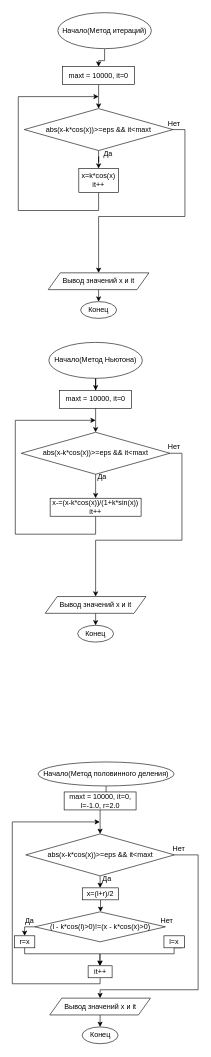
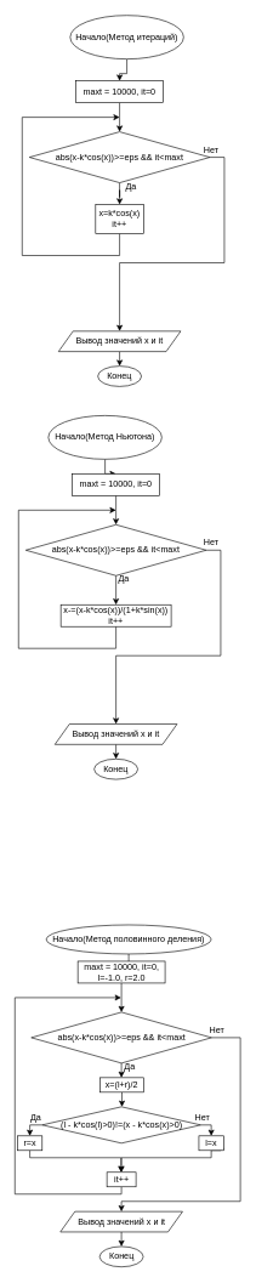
  <mxCell id="0" />
  <mxCell id="1" parent="0" />
  <mxCell id="2" value="" style="edgeStyle=orthogonalEdgeStyle;rounded=0;orthogonalLoop=1;jettySize=auto;html=1;" edge="1" parent="1" source="3" target="5"><mxGeometry relative="1" as="geometry" /></mxCell>
  <mxCell id="3" value="Начало(Метод итераций)" style="ellipse;whiteSpace=wrap;html=1;" vertex="1" parent="1"><mxGeometry x="96" y="20" width="156" height="60" as="geometry" /></mxCell>
  <mxCell id="4" value="" style="edgeStyle=orthogonalEdgeStyle;rounded=0;orthogonalLoop=1;jettySize=auto;html=1;" edge="1" parent="1" source="5" target="8"><mxGeometry relative="1" as="geometry" /></mxCell>
  <mxCell id="5" value="maxt = 10000, it=0" style="whiteSpace=wrap;html=1;" vertex="1" parent="1"><mxGeometry x="104" y="110" width="120" height="30" as="geometry" /></mxCell>
  <mxCell id="6" value="" style="edgeStyle=orthogonalEdgeStyle;rounded=0;orthogonalLoop=1;jettySize=auto;html=1;" edge="1" parent="1" source="8" target="10"><mxGeometry relative="1" as="geometry" /></mxCell>
  <mxCell id="7" style="edgeStyle=orthogonalEdgeStyle;rounded=0;orthogonalLoop=1;jettySize=auto;html=1;exitX=1;exitY=0.5;exitDx=0;exitDy=0;" edge="1" parent="1" source="8"><mxGeometry relative="1" as="geometry"><mxPoint x="164" y="454" as="targetPoint" /><Array as="points"><mxPoint x="308" y="215" /><mxPoint x="308" y="360" /><mxPoint x="164" y="360" /></Array></mxGeometry></mxCell>
  <mxCell id="8" value="abs(x-k*cos(x))&amp;gt;=eps &amp;amp;&amp;amp; it&amp;lt;maxt" style="rhombus;whiteSpace=wrap;html=1;" vertex="1" parent="1"><mxGeometry x="40" y="180" width="248" height="70" as="geometry" /></mxCell>
  <mxCell id="9" style="edgeStyle=orthogonalEdgeStyle;rounded=0;orthogonalLoop=1;jettySize=auto;html=1;exitX=0.5;exitY=1;exitDx=0;exitDy=0;" edge="1" parent="1" source="10"><mxGeometry relative="1" as="geometry"><mxPoint x="164" y="160" as="targetPoint" /><Array as="points"><mxPoint x="164" y="350" /><mxPoint x="30" y="350" /><mxPoint x="30" y="160" /></Array></mxGeometry></mxCell>
  <mxCell id="10" value="x=k*cos(x)&lt;br&gt;it++" style="whiteSpace=wrap;html=1;" vertex="1" parent="1"><mxGeometry x="131" y="280" width="66" height="40" as="geometry" /></mxCell>
  <mxCell id="11" style="edgeStyle=orthogonalEdgeStyle;rounded=0;orthogonalLoop=1;jettySize=auto;html=1;exitX=0.5;exitY=1;exitDx=0;exitDy=0;" edge="1" parent="1" source="12"><mxGeometry relative="1" as="geometry"><mxPoint x="164" y="502" as="targetPoint" /></mxGeometry></mxCell>
  <mxCell id="12" value="Вывод значений x и it" style="shape=parallelogram;perimeter=parallelogramPerimeter;whiteSpace=wrap;html=1;fixedSize=1;" vertex="1" parent="1"><mxGeometry x="80" y="454" width="168" height="28" as="geometry" /></mxCell>
  <mxCell id="13" value="Конец" style="ellipse;whiteSpace=wrap;html=1;" vertex="1" parent="1"><mxGeometry x="134" y="502" width="60" height="28" as="geometry" /></mxCell>
  <mxCell id="14" value="" style="edgeStyle=orthogonalEdgeStyle;rounded=0;orthogonalLoop=1;jettySize=auto;html=1;" edge="1" parent="1" source="15" target="17"><mxGeometry relative="1" as="geometry" /></mxCell>
- <mxCell id="15" value="Начало(Метод Ньютона)" style="ellipse;whiteSpace=wrap;html=1;" vertex="1" parent="1"><mxGeometry x="81" y="570" width="156" height="60" as="geometry" /></mxCell>
+ <mxCell id="15" value="Начало(Метод Ньютона)" style="ellipse;whiteSpace=wrap;html=1;" vertex="1" parent="1"><mxGeometry x="66" y="570" width="156" height="60" as="geometry" /></mxCell>
  <mxCell id="16" value="" style="edgeStyle=orthogonalEdgeStyle;rounded=0;orthogonalLoop=1;jettySize=auto;html=1;" edge="1" parent="1" source="17" target="20"><mxGeometry relative="1" as="geometry" /></mxCell>
  <mxCell id="17" value="maxt = 10000, it=0" style="whiteSpace=wrap;html=1;" vertex="1" parent="1"><mxGeometry x="99" y="650" width="120" height="30" as="geometry" /></mxCell>
  <mxCell id="18" value="" style="edgeStyle=orthogonalEdgeStyle;rounded=0;orthogonalLoop=1;jettySize=auto;html=1;" edge="1" parent="1" source="20" target="22"><mxGeometry relative="1" as="geometry" /></mxCell>
  <mxCell id="19" style="edgeStyle=orthogonalEdgeStyle;rounded=0;orthogonalLoop=1;jettySize=auto;html=1;exitX=1;exitY=0.5;exitDx=0;exitDy=0;" edge="1" parent="1" source="20"><mxGeometry relative="1" as="geometry"><mxPoint x="159" y="994" as="targetPoint" /><Array as="points"><mxPoint x="303" y="755" /><mxPoint x="303" y="900" /><mxPoint x="159" y="900" /></Array></mxGeometry></mxCell>
  <mxCell id="20" value="abs(x-k*cos(x))&amp;gt;=eps &amp;amp;&amp;amp; it&amp;lt;maxt" style="rhombus;whiteSpace=wrap;html=1;" vertex="1" parent="1"><mxGeometry x="35" y="720" width="248" height="70" as="geometry" /></mxCell>
  <mxCell id="21" style="edgeStyle=orthogonalEdgeStyle;rounded=0;orthogonalLoop=1;jettySize=auto;html=1;exitX=0.5;exitY=1;exitDx=0;exitDy=0;" edge="1" parent="1" source="22"><mxGeometry relative="1" as="geometry"><mxPoint x="159" y="700" as="targetPoint" /><Array as="points"><mxPoint x="159" y="890" /><mxPoint x="25" y="890" /><mxPoint x="25" y="700" /></Array></mxGeometry></mxCell>
  <mxCell id="22" value="x-=(x-k*cos(x))/(1+k*sin(x))&lt;br&gt;it++" style="whiteSpace=wrap;html=1;" vertex="1" parent="1"><mxGeometry x="83.13" y="830" width="151.75" height="30" as="geometry" /></mxCell>
  <mxCell id="23" style="edgeStyle=orthogonalEdgeStyle;rounded=0;orthogonalLoop=1;jettySize=auto;html=1;exitX=0.5;exitY=1;exitDx=0;exitDy=0;" edge="1" parent="1" source="24"><mxGeometry relative="1" as="geometry"><mxPoint x="159" y="1042" as="targetPoint" /></mxGeometry></mxCell>
  <mxCell id="24" value="Вывод значений x и it" style="shape=parallelogram;perimeter=parallelogramPerimeter;whiteSpace=wrap;html=1;fixedSize=1;" vertex="1" parent="1"><mxGeometry x="75" y="994" width="168" height="28" as="geometry" /></mxCell>
  <mxCell id="25" value="Конец" style="ellipse;whiteSpace=wrap;html=1;" vertex="1" parent="1"><mxGeometry x="129" y="1042" width="60" height="28" as="geometry" /></mxCell>
  <mxCell id="26" value="Да" style="text;html=1;strokeColor=none;fillColor=none;align=center;verticalAlign=middle;whiteSpace=wrap;rounded=0;" vertex="1" parent="1"><mxGeometry x="150" y="240" width="60" height="30" as="geometry" /></mxCell>
  <mxCell id="27" value="Нет" style="text;html=1;strokeColor=none;fillColor=none;align=center;verticalAlign=middle;whiteSpace=wrap;rounded=0;" vertex="1" parent="1"><mxGeometry x="260" y="190" width="60" height="30" as="geometry" /></mxCell>
  <mxCell id="28" value="Да" style="text;html=1;strokeColor=none;fillColor=none;align=center;verticalAlign=middle;whiteSpace=wrap;rounded=0;" vertex="1" parent="1"><mxGeometry x="140" y="780" width="60" height="30" as="geometry" /></mxCell>
  <mxCell id="29" value="Нет" style="text;html=1;strokeColor=none;fillColor=none;align=center;verticalAlign=middle;whiteSpace=wrap;rounded=0;" vertex="1" parent="1"><mxGeometry x="260" y="730" width="60" height="30" as="geometry" /></mxCell>
  <mxCell id="30" value="" style="edgeStyle=orthogonalEdgeStyle;rounded=0;orthogonalLoop=1;jettySize=auto;html=1;" edge="1" source="31" target="33" parent="1"><mxGeometry relative="1" as="geometry" /></mxCell>
  <mxCell id="31" value="Начало(Метод половинного деления)" style="ellipse;whiteSpace=wrap;html=1;" vertex="1" parent="1"><mxGeometry x="63" y="1270" width="227" height="40" as="geometry" /></mxCell>
  <mxCell id="32" value="" style="edgeStyle=orthogonalEdgeStyle;rounded=0;orthogonalLoop=1;jettySize=auto;html=1;" edge="1" source="33" target="36" parent="1"><mxGeometry relative="1" as="geometry" /></mxCell>
  <mxCell id="33" value="maxt = 10000, it=0, l=-1.0, r=2.0" style="whiteSpace=wrap;html=1;" vertex="1" parent="1"><mxGeometry x="106.5" y="1320" width="120" height="30" as="geometry" /></mxCell>
  <mxCell id="34" value="" style="edgeStyle=orthogonalEdgeStyle;rounded=0;orthogonalLoop=1;jettySize=auto;html=1;" edge="1" source="36" target="38" parent="1"><mxGeometry relative="1" as="geometry" /></mxCell>
  <mxCell id="35" style="edgeStyle=orthogonalEdgeStyle;rounded=0;orthogonalLoop=1;jettySize=auto;html=1;exitX=1;exitY=0.5;exitDx=0;exitDy=0;" edge="1" source="36" parent="1"><mxGeometry relative="1" as="geometry"><mxPoint x="166.5" y="1664" as="targetPoint" /><Array as="points"><mxPoint x="330" y="1425" /><mxPoint x="330" y="1650" /><mxPoint x="166" y="1650" /></Array></mxGeometry></mxCell>
  <mxCell id="36" value="abs(x-k*cos(x))&amp;gt;=eps &amp;amp;&amp;amp; it&amp;lt;maxt" style="rhombus;whiteSpace=wrap;html=1;" vertex="1" parent="1"><mxGeometry x="42.5" y="1390" width="248" height="70" as="geometry" /></mxCell>
  <mxCell id="37" value="" style="edgeStyle=orthogonalEdgeStyle;rounded=0;orthogonalLoop=1;jettySize=auto;html=1;" edge="1" parent="1" source="38" target="46"><mxGeometry relative="1" as="geometry" /></mxCell>
  <mxCell id="38" value="x=(l+r)/2" style="whiteSpace=wrap;html=1;" vertex="1" parent="1"><mxGeometry x="137.25" y="1480" width="59.75" height="20" as="geometry" /></mxCell>
  <mxCell id="39" style="edgeStyle=orthogonalEdgeStyle;rounded=0;orthogonalLoop=1;jettySize=auto;html=1;exitX=0.5;exitY=1;exitDx=0;exitDy=0;" edge="1" source="40" parent="1"><mxGeometry relative="1" as="geometry"><mxPoint x="166.5" y="1712" as="targetPoint" /></mxGeometry></mxCell>
  <mxCell id="40" value="Вывод значений x и it" style="shape=parallelogram;perimeter=parallelogramPerimeter;whiteSpace=wrap;html=1;fixedSize=1;" vertex="1" parent="1"><mxGeometry x="82.5" y="1664" width="168" height="28" as="geometry" /></mxCell>
  <mxCell id="41" value="Конец" style="ellipse;whiteSpace=wrap;html=1;" vertex="1" parent="1"><mxGeometry x="136.5" y="1712" width="60" height="28" as="geometry" /></mxCell>
  <mxCell id="42" value="Да" style="text;html=1;strokeColor=none;fillColor=none;align=center;verticalAlign=middle;whiteSpace=wrap;rounded=0;" vertex="1" parent="1"><mxGeometry x="147.5" y="1450" width="60" height="30" as="geometry" /></mxCell>
  <mxCell id="43" value="Нет" style="text;html=1;strokeColor=none;fillColor=none;align=center;verticalAlign=middle;whiteSpace=wrap;rounded=0;" vertex="1" parent="1"><mxGeometry x="267.5" y="1400" width="60" height="30" as="geometry" /></mxCell>
  <mxCell id="44" style="edgeStyle=orthogonalEdgeStyle;rounded=0;orthogonalLoop=1;jettySize=auto;html=1;exitX=0;exitY=0.5;exitDx=0;exitDy=0;entryX=0.5;entryY=0;entryDx=0;entryDy=0;" edge="1" parent="1" source="46" target="48"><mxGeometry relative="1" as="geometry" /></mxCell>
+ <mxCell id="45" style="edgeStyle=orthogonalEdgeStyle;rounded=0;orthogonalLoop=1;jettySize=auto;html=1;exitX=1;exitY=0.5;exitDx=0;exitDy=0;entryX=0.5;entryY=0;entryDx=0;entryDy=0;" edge="1" parent="1" source="46" target="51"><mxGeometry relative="1" as="geometry" /></mxCell>
  <mxCell id="46" value="(l - k*cos(l)&amp;gt;0)!=(x - k*cos(x)&amp;gt;0)" style="rhombus;whiteSpace=wrap;html=1;" vertex="1" parent="1"><mxGeometry x="57.56" y="1520" width="217.88" height="50" as="geometry" /></mxCell>
  <mxCell id="47" style="edgeStyle=orthogonalEdgeStyle;rounded=0;orthogonalLoop=1;jettySize=auto;html=1;exitX=0.5;exitY=1;exitDx=0;exitDy=0;" edge="1" parent="1" source="48" target="55"><mxGeometry relative="1" as="geometry"><Array as="points"><mxPoint x="166" y="1590" /></Array></mxGeometry></mxCell>
  <mxCell id="48" value="r=x" style="whiteSpace=wrap;html=1;" vertex="1" parent="1"><mxGeometry x="23.56" y="1560" width="34" height="20" as="geometry" /></mxCell>
  <mxCell id="49" style="edgeStyle=orthogonalEdgeStyle;rounded=0;orthogonalLoop=1;jettySize=auto;html=1;exitX=0.5;exitY=1;exitDx=0;exitDy=0;" edge="1" parent="1" source="51"><mxGeometry relative="1" as="geometry"><mxPoint x="303.31" y="1570" as="targetPoint" /></mxGeometry></mxCell>
  <mxCell id="50" style="edgeStyle=orthogonalEdgeStyle;rounded=0;orthogonalLoop=1;jettySize=auto;html=1;exitX=0.5;exitY=1;exitDx=0;exitDy=0;entryX=0.5;entryY=0;entryDx=0;entryDy=0;" edge="1" parent="1" source="51" target="55"><mxGeometry relative="1" as="geometry"><Array as="points"><mxPoint x="290" y="1590" /><mxPoint x="166" y="1590" /></Array></mxGeometry></mxCell>
  <mxCell id="51" value="l=x" style="whiteSpace=wrap;html=1;" vertex="1" parent="1"><mxGeometry x="273" y="1560" width="34" height="20" as="geometry" /></mxCell>
  <mxCell id="52" value="Да" style="text;html=1;strokeColor=none;fillColor=none;align=center;verticalAlign=middle;whiteSpace=wrap;rounded=0;" vertex="1" parent="1"><mxGeometry x="23.56" y="1525" width="50" height="20" as="geometry" /></mxCell>
  <mxCell id="53" value="Нет" style="text;html=1;strokeColor=none;fillColor=none;align=center;verticalAlign=middle;whiteSpace=wrap;rounded=0;" vertex="1" parent="1"><mxGeometry x="248" y="1520" width="60" height="30" as="geometry" /></mxCell>
  <mxCell id="54" style="edgeStyle=orthogonalEdgeStyle;rounded=0;orthogonalLoop=1;jettySize=auto;html=1;exitX=0.5;exitY=1;exitDx=0;exitDy=0;" edge="1" parent="1" source="55"><mxGeometry relative="1" as="geometry"><mxPoint x="166" y="1370" as="targetPoint" /><Array as="points"><mxPoint x="166" y="1640" /><mxPoint x="20" y="1640" /><mxPoint x="20" y="1370" /></Array></mxGeometry></mxCell>
  <mxCell id="55" value="it++" style="rounded=0;whiteSpace=wrap;html=1;" vertex="1" parent="1"><mxGeometry x="146.5" y="1610" width="40" height="20" as="geometry" /></mxCell>
